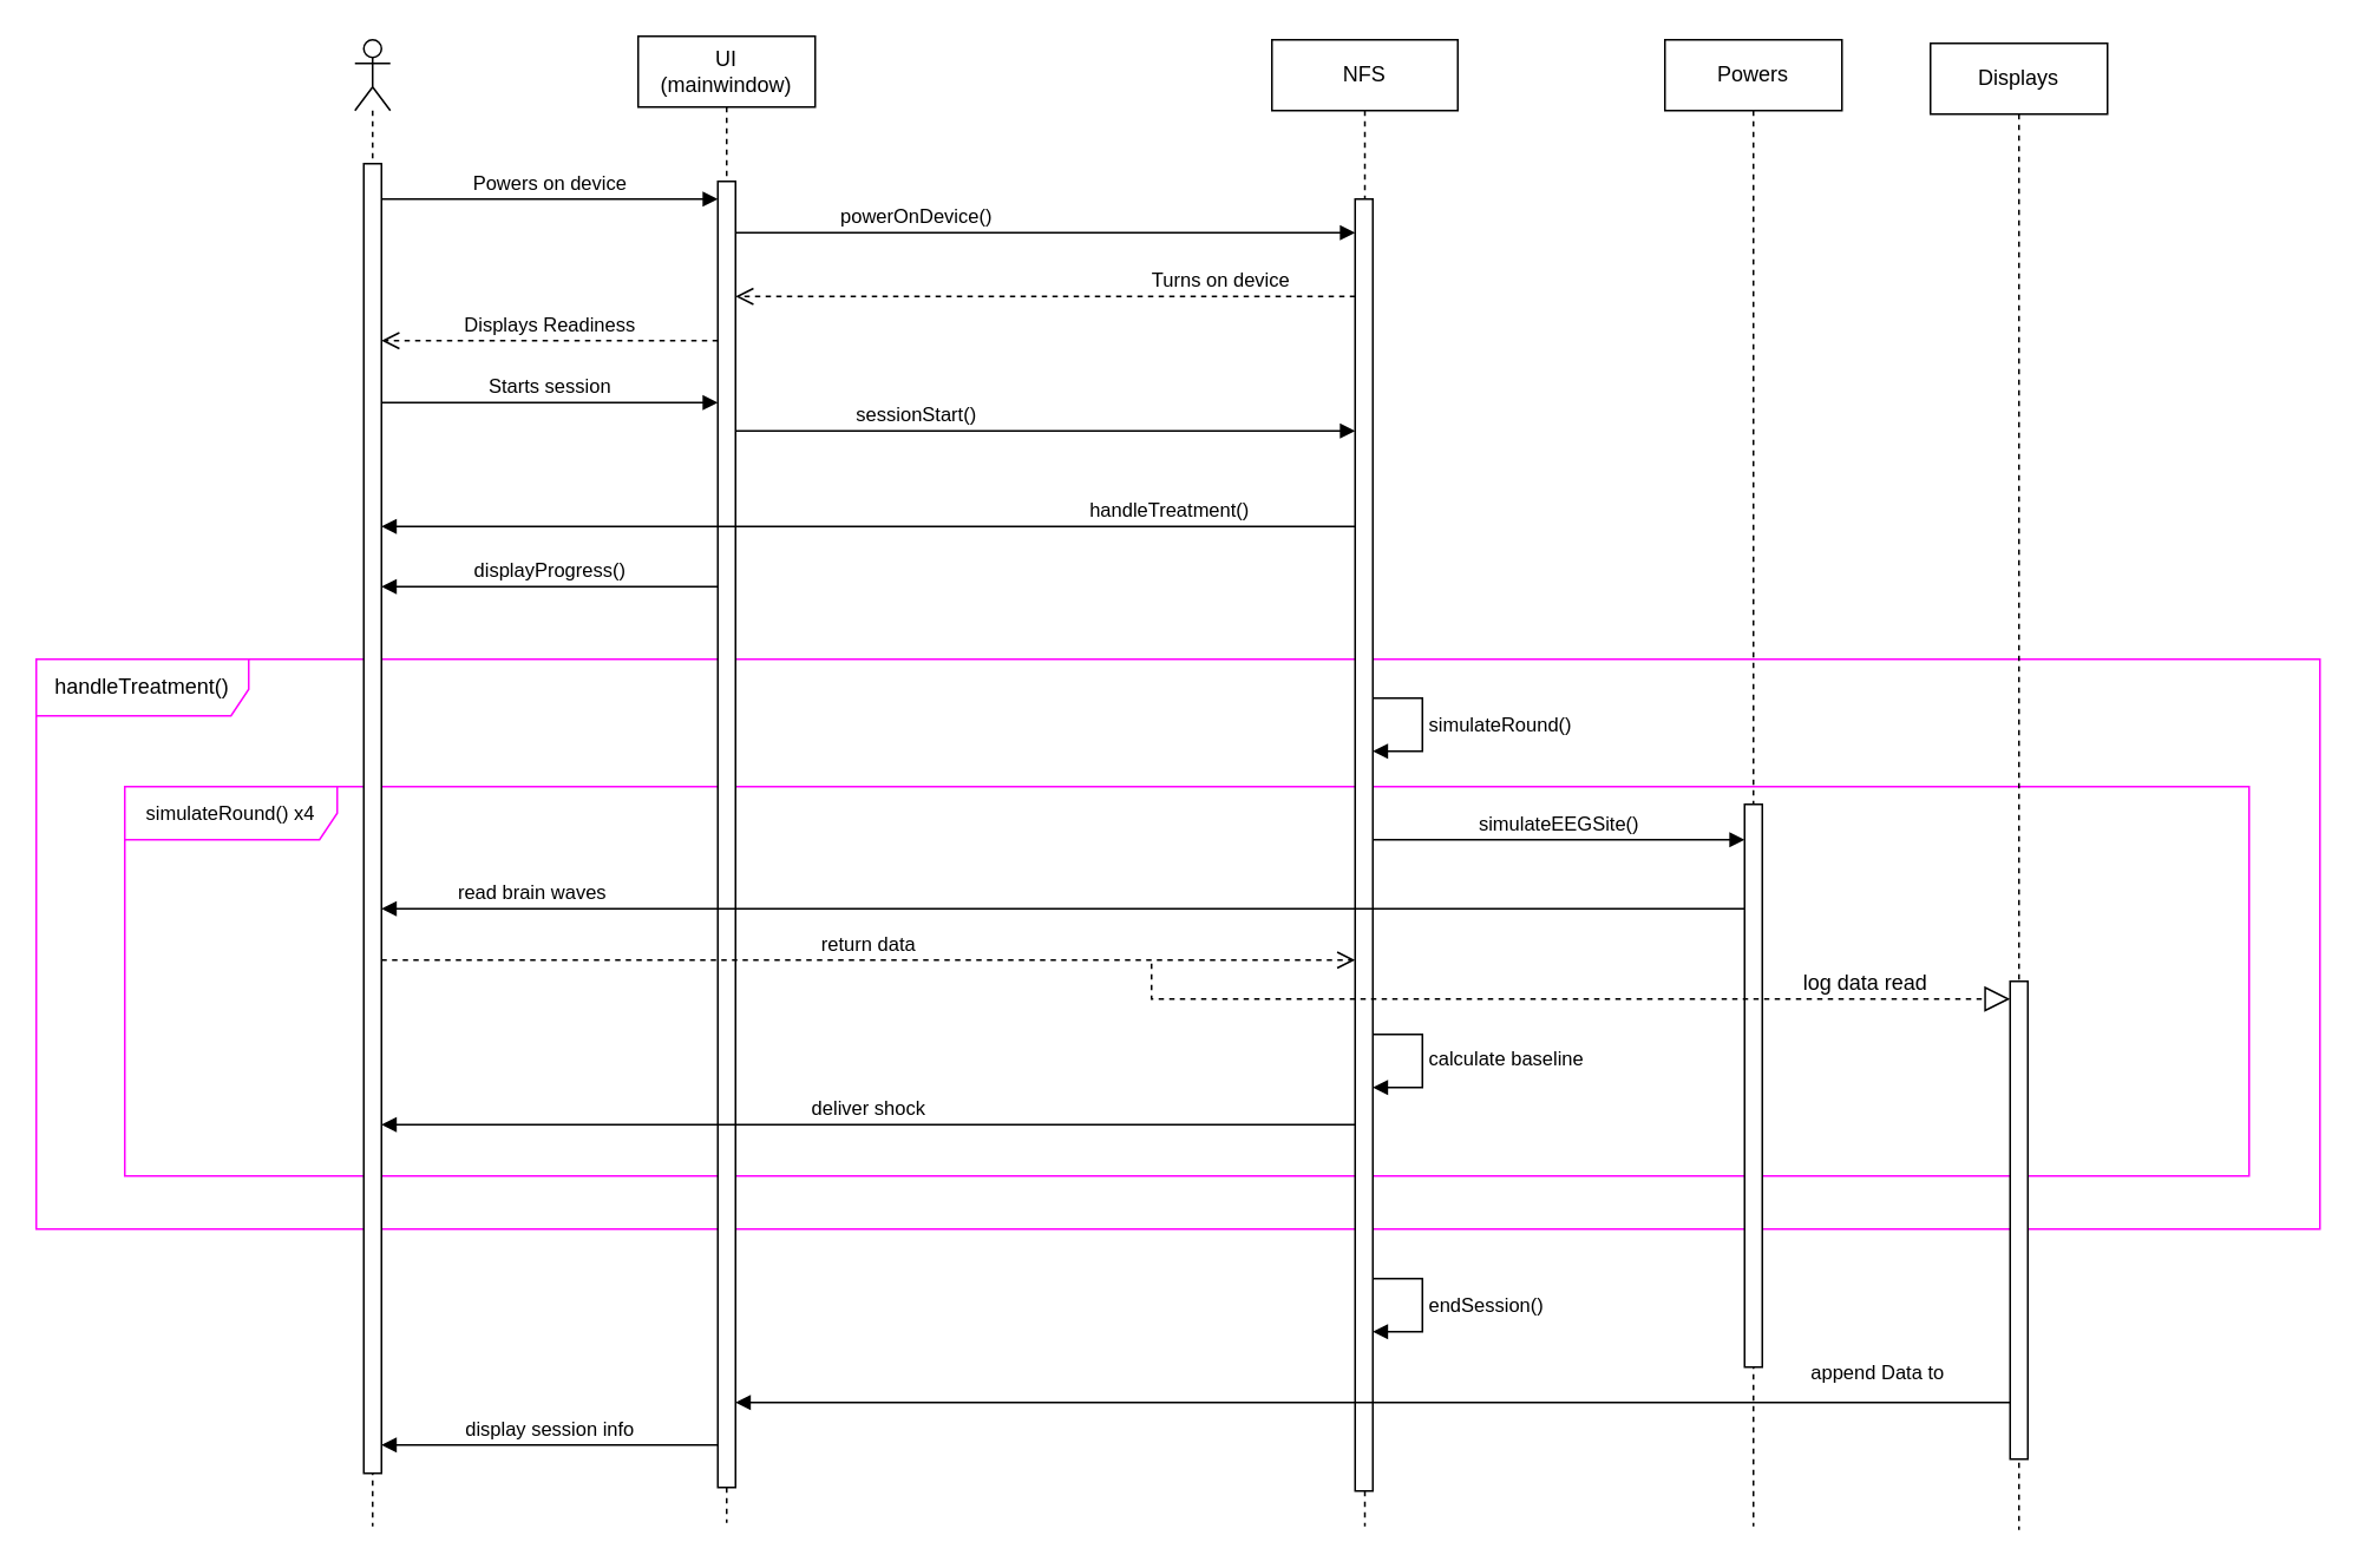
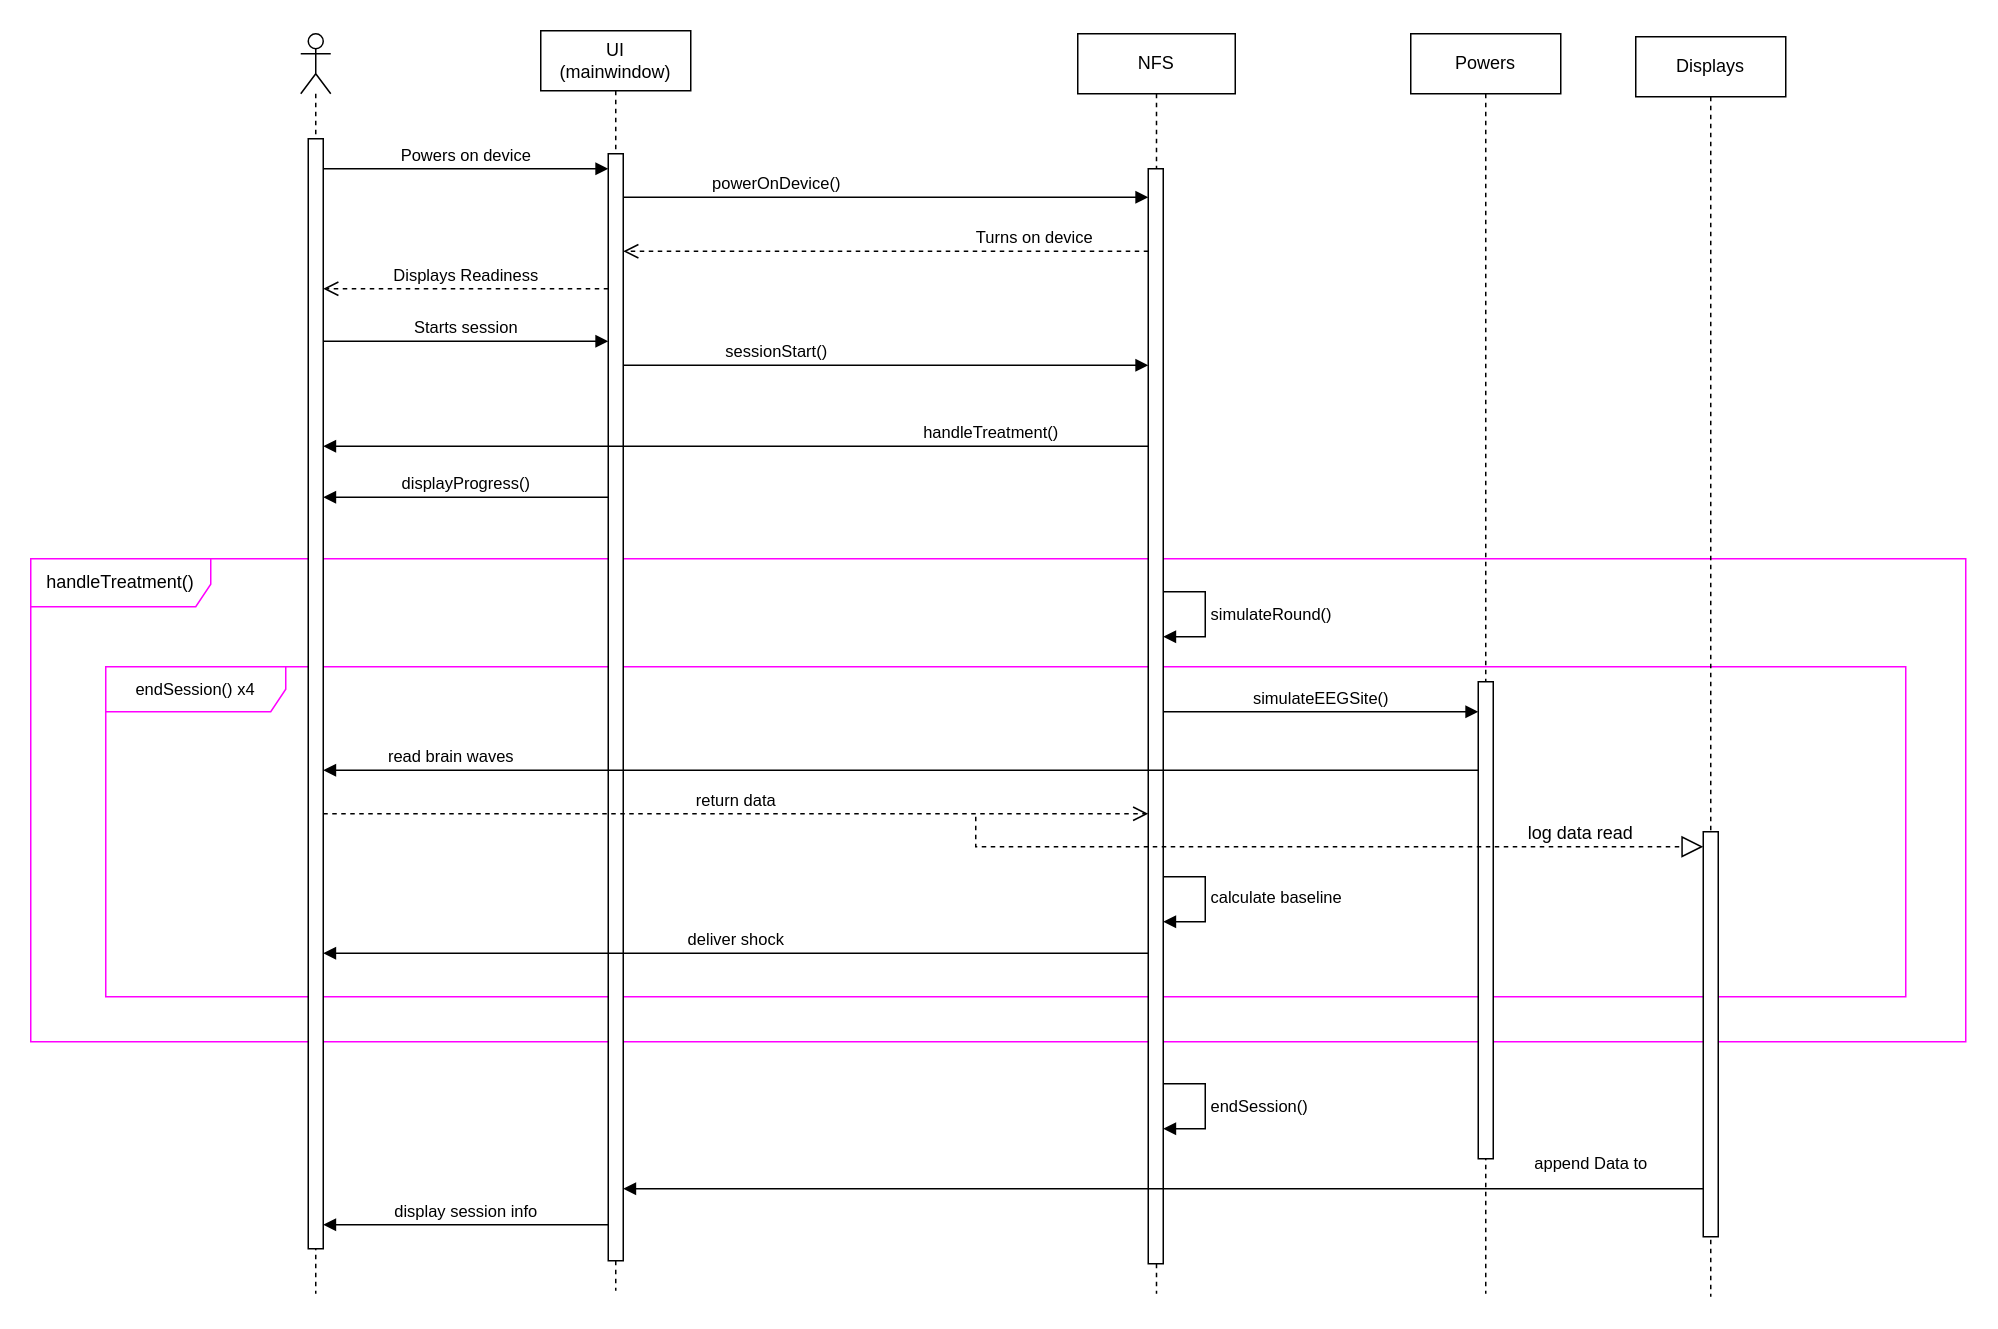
  <mxCell id="0" />
  <mxCell id="1" parent="0" />
  <mxCell id="2" value="handleTreatment()" style="shape=umlFrame;whiteSpace=wrap;html=1;pointerEvents=0;strokeColor=#FF00FF;width=120;height=32;" parent="1" vertex="1"><mxGeometry x="20" y="372" width="1290" height="322" as="geometry" /></mxCell>
- <mxCell id="3" value="&lt;span style=&quot;font-size: 11px; text-align: left; text-wrap: nowrap;&quot;&gt;simulateRound() x4&lt;/span&gt;" style="shape=umlFrame;whiteSpace=wrap;html=1;pointerEvents=0;strokeColor=#FF00FF;width=120;height=30;" parent="1" vertex="1"><mxGeometry x="70" y="444" width="1200" height="220" as="geometry" /></mxCell>
+ <mxCell id="3" value="&lt;span style=&quot;font-size: 11px; text-align: left; text-wrap: nowrap;&quot;&gt;endSession() x4&lt;/span&gt;" style="shape=umlFrame;whiteSpace=wrap;html=1;pointerEvents=0;strokeColor=#FF00FF;width=120;height=30;" parent="1" vertex="1"><mxGeometry x="70" y="444" width="1200" height="220" as="geometry" /></mxCell>
  <mxCell id="4" value="Powers" style="shape=umlLifeline;perimeter=lifelinePerimeter;whiteSpace=wrap;html=1;container=1;dropTarget=0;collapsible=0;recursiveResize=0;outlineConnect=0;portConstraint=eastwest;newEdgeStyle={&quot;edgeStyle&quot;:&quot;elbowEdgeStyle&quot;,&quot;elbow&quot;:&quot;vertical&quot;,&quot;curved&quot;:0,&quot;rounded&quot;:0};" parent="1" vertex="1"><mxGeometry x="940" y="22" width="100" height="840" as="geometry" /></mxCell>
  <mxCell id="5" value="" style="html=1;points=[[0,0,0,0,5],[0,1,0,0,-5],[1,0,0,0,5],[1,1,0,0,-5]];perimeter=orthogonalPerimeter;outlineConnect=0;targetShapes=umlLifeline;portConstraint=eastwest;newEdgeStyle={&quot;curved&quot;:0,&quot;rounded&quot;:0};" parent="4" vertex="1"><mxGeometry x="45" y="432" width="10" height="318" as="geometry" /></mxCell>
  <mxCell id="6" value="Displays" style="shape=umlLifeline;perimeter=lifelinePerimeter;whiteSpace=wrap;html=1;container=1;dropTarget=0;collapsible=0;recursiveResize=0;outlineConnect=0;portConstraint=eastwest;newEdgeStyle={&quot;edgeStyle&quot;:&quot;elbowEdgeStyle&quot;,&quot;elbow&quot;:&quot;vertical&quot;,&quot;curved&quot;:0,&quot;rounded&quot;:0};" parent="1" vertex="1"><mxGeometry x="1090" y="24" width="100" height="840" as="geometry" /></mxCell>
  <mxCell id="7" value="" style="html=1;points=[[0,0,0,0,5],[0,1,0,0,-5],[1,0,0,0,5],[1,1,0,0,-5]];perimeter=orthogonalPerimeter;outlineConnect=0;targetShapes=umlLifeline;portConstraint=eastwest;newEdgeStyle={&quot;curved&quot;:0,&quot;rounded&quot;:0};" parent="6" vertex="1"><mxGeometry x="45" y="530" width="10" height="270" as="geometry" /></mxCell>
  <mxCell id="8" value="" style="shape=umlLifeline;perimeter=lifelinePerimeter;whiteSpace=wrap;html=1;container=1;dropTarget=0;collapsible=0;recursiveResize=0;outlineConnect=0;portConstraint=eastwest;newEdgeStyle={&quot;curved&quot;:0,&quot;rounded&quot;:0};participant=umlActor;" parent="1" vertex="1"><mxGeometry x="200" y="22" width="20" height="840" as="geometry" /></mxCell>
  <mxCell id="9" value="" style="html=1;points=[[0,0,0,0,5],[0,1,0,0,-5],[1,0,0,0,5],[1,1,0,0,-5]];perimeter=orthogonalPerimeter;outlineConnect=0;targetShapes=umlLifeline;portConstraint=eastwest;newEdgeStyle={&quot;curved&quot;:0,&quot;rounded&quot;:0};" parent="8" vertex="1"><mxGeometry x="5" y="70" width="10" height="740" as="geometry" /></mxCell>
  <mxCell id="10" value="NFS" style="shape=umlLifeline;perimeter=lifelinePerimeter;whiteSpace=wrap;html=1;container=1;dropTarget=0;collapsible=0;recursiveResize=0;outlineConnect=0;portConstraint=eastwest;newEdgeStyle={&quot;edgeStyle&quot;:&quot;elbowEdgeStyle&quot;,&quot;elbow&quot;:&quot;vertical&quot;,&quot;curved&quot;:0,&quot;rounded&quot;:0};" parent="1" vertex="1"><mxGeometry x="718" y="22" width="105" height="840" as="geometry" /></mxCell>
  <mxCell id="11" value="" style="html=1;points=[[0,0,0,0,5],[0,1,0,0,-5],[1,0,0,0,5],[1,1,0,0,-5]];perimeter=orthogonalPerimeter;outlineConnect=0;targetShapes=umlLifeline;portConstraint=eastwest;newEdgeStyle={&quot;curved&quot;:0,&quot;rounded&quot;:0};" parent="10" vertex="1"><mxGeometry x="47" y="90" width="10" height="730" as="geometry" /></mxCell>
  <mxCell id="12" value="endSession()" style="html=1;align=left;spacingLeft=2;endArrow=block;rounded=0;edgeStyle=orthogonalEdgeStyle;curved=0;rounded=0;" parent="10" edge="1"><mxGeometry x="-0.009" relative="1" as="geometry"><mxPoint x="57" y="700.0" as="sourcePoint" /><Array as="points"><mxPoint x="85" y="700" /><mxPoint x="85" y="730" /></Array><mxPoint x="57" y="730.0" as="targetPoint" /><mxPoint as="offset" /></mxGeometry></mxCell>
  <mxCell id="13" value="UI&lt;div&gt;(mainwindow)&lt;/div&gt;" style="shape=umlLifeline;perimeter=lifelinePerimeter;whiteSpace=wrap;html=1;container=1;dropTarget=0;collapsible=0;recursiveResize=0;outlineConnect=0;portConstraint=eastwest;newEdgeStyle={&quot;edgeStyle&quot;:&quot;elbowEdgeStyle&quot;,&quot;elbow&quot;:&quot;vertical&quot;,&quot;curved&quot;:0,&quot;rounded&quot;:0};" parent="1" vertex="1"><mxGeometry x="360" y="20" width="100" height="840" as="geometry" /></mxCell>
  <mxCell id="14" value="" style="html=1;points=[[0,0,0,0,5],[0,1,0,0,-5],[1,0,0,0,5],[1,1,0,0,-5]];perimeter=orthogonalPerimeter;outlineConnect=0;targetShapes=umlLifeline;portConstraint=eastwest;newEdgeStyle={&quot;curved&quot;:0,&quot;rounded&quot;:0};" parent="13" vertex="1"><mxGeometry x="45" y="82" width="10" height="738" as="geometry" /></mxCell>
  <mxCell id="15" value="Powers on device" style="html=1;verticalAlign=bottom;endArrow=block;curved=0;rounded=0;" parent="1" target="14" edge="1"><mxGeometry x="0.003" width="80" relative="1" as="geometry"><mxPoint x="215" y="112" as="sourcePoint" /><mxPoint x="365" y="112" as="targetPoint" /><mxPoint as="offset" /></mxGeometry></mxCell>
  <mxCell id="16" value="powerOnDevice()" style="html=1;verticalAlign=bottom;endArrow=block;curved=0;rounded=0;" parent="1" edge="1"><mxGeometry x="-0.417" width="80" relative="1" as="geometry"><mxPoint x="415" y="131" as="sourcePoint" /><mxPoint x="765" y="131" as="targetPoint" /><mxPoint as="offset" /></mxGeometry></mxCell>
  <mxCell id="17" value="Turns on device" style="html=1;verticalAlign=bottom;endArrow=open;dashed=1;endSize=8;curved=0;rounded=0;" parent="1" target="14" edge="1"><mxGeometry x="-0.564" relative="1" as="geometry"><mxPoint x="765" y="167" as="sourcePoint" /><mxPoint x="410" y="167" as="targetPoint" /><mxPoint as="offset" /></mxGeometry></mxCell>
  <mxCell id="18" value="Displays Readiness" style="html=1;verticalAlign=bottom;endArrow=open;dashed=1;endSize=8;curved=0;rounded=0;" parent="1" source="14" edge="1"><mxGeometry relative="1" as="geometry"><mxPoint x="365" y="192" as="sourcePoint" /><mxPoint x="215" y="192" as="targetPoint" /></mxGeometry></mxCell>
  <mxCell id="19" value="Starts session" style="html=1;verticalAlign=bottom;endArrow=block;curved=0;rounded=0;" parent="1" edge="1"><mxGeometry width="80" relative="1" as="geometry"><mxPoint x="215" y="227" as="sourcePoint" /><mxPoint x="405" y="227" as="targetPoint" /></mxGeometry></mxCell>
  <mxCell id="20" value="sessionStart()" style="html=1;verticalAlign=bottom;endArrow=block;curved=0;rounded=0;" parent="1" source="14" edge="1"><mxGeometry x="-0.417" width="80" relative="1" as="geometry"><mxPoint x="410" y="243" as="sourcePoint" /><mxPoint x="765" y="243" as="targetPoint" /><mxPoint as="offset" /></mxGeometry></mxCell>
  <mxCell id="21" value="handleTreatment()" style="html=1;verticalAlign=bottom;endArrow=block;curved=0;rounded=0;" parent="1" edge="1"><mxGeometry x="-0.618" width="80" relative="1" as="geometry"><mxPoint x="765" y="297" as="sourcePoint" /><mxPoint x="215" y="297" as="targetPoint" /><mxPoint as="offset" /></mxGeometry></mxCell>
  <mxCell id="22" value="return data" style="html=1;verticalAlign=bottom;endArrow=open;dashed=1;endSize=8;curved=0;rounded=0;" parent="1" edge="1"><mxGeometry relative="1" as="geometry"><mxPoint x="215" y="542" as="sourcePoint" /><mxPoint x="765" y="542" as="targetPoint" /></mxGeometry></mxCell>
  <mxCell id="23" value="append Data to" style="html=1;verticalAlign=bottom;endArrow=block;curved=0;rounded=0;" parent="1" source="7" edge="1"><mxGeometry x="-0.792" y="-8" width="80" relative="1" as="geometry"><mxPoint x="765" y="792" as="sourcePoint" /><mxPoint x="415" y="792" as="targetPoint" /><mxPoint as="offset" /></mxGeometry></mxCell>
  <mxCell id="24" value="displayProgress()" style="html=1;verticalAlign=bottom;endArrow=block;curved=0;rounded=0;" parent="1" source="14" edge="1"><mxGeometry width="80" relative="1" as="geometry"><mxPoint x="365" y="331" as="sourcePoint" /><mxPoint x="215" y="331" as="targetPoint" /></mxGeometry></mxCell>
  <mxCell id="25" value="display session info" style="html=1;verticalAlign=bottom;endArrow=block;curved=0;rounded=0;" parent="1" edge="1"><mxGeometry width="80" relative="1" as="geometry"><mxPoint x="405" y="816" as="sourcePoint" /><mxPoint x="215" y="816" as="targetPoint" /></mxGeometry></mxCell>
  <mxCell id="26" value="simulateRound()" style="html=1;align=left;spacingLeft=2;endArrow=block;rounded=0;edgeStyle=orthogonalEdgeStyle;curved=0;rounded=0;" parent="1" edge="1"><mxGeometry x="-0.009" relative="1" as="geometry"><mxPoint x="775" y="394" as="sourcePoint" /><Array as="points"><mxPoint x="803" y="394" /><mxPoint x="803" y="424" /></Array><mxPoint x="775" y="424" as="targetPoint" /><mxPoint as="offset" /></mxGeometry></mxCell>
  <mxCell id="27" value="simulateEEGSite()" style="html=1;verticalAlign=bottom;endArrow=block;curved=0;rounded=0;" parent="1" edge="1"><mxGeometry width="80" relative="1" as="geometry"><mxPoint x="775" y="474" as="sourcePoint" /><mxPoint x="985" y="474" as="targetPoint" /></mxGeometry></mxCell>
  <mxCell id="28" value="read brain waves" style="html=1;verticalAlign=bottom;endArrow=block;curved=0;rounded=0;" parent="1" edge="1"><mxGeometry x="0.779" width="80" relative="1" as="geometry"><mxPoint x="985" y="513" as="sourcePoint" /><mxPoint x="215" y="513" as="targetPoint" /><mxPoint as="offset" /></mxGeometry></mxCell>
  <mxCell id="29" value="calculate baseline" style="html=1;align=left;spacingLeft=2;endArrow=block;rounded=0;edgeStyle=orthogonalEdgeStyle;curved=0;rounded=0;" parent="1" edge="1"><mxGeometry x="-0.014" relative="1" as="geometry"><mxPoint x="775" y="584" as="sourcePoint" /><Array as="points"><mxPoint x="803" y="584" /><mxPoint x="803" y="614" /></Array><mxPoint x="775" y="614" as="targetPoint" /><mxPoint as="offset" /></mxGeometry></mxCell>
  <mxCell id="30" value="" style="endArrow=block;dashed=1;endFill=0;endSize=12;html=1;rounded=0;" parent="1" target="7" edge="1"><mxGeometry width="160" relative="1" as="geometry"><mxPoint x="650" y="544" as="sourcePoint" /><mxPoint x="730" y="575.7" as="targetPoint" /><Array as="points"><mxPoint x="650" y="564" /></Array></mxGeometry></mxCell>
  <mxCell id="31" value="log data read" style="text;html=1;align=center;verticalAlign=middle;resizable=0;points=[];autosize=1;strokeColor=none;fillColor=none;" parent="1" vertex="1"><mxGeometry x="1008" y="540" width="90" height="30" as="geometry" /></mxCell>
  <mxCell id="32" value="deliver shock" style="html=1;verticalAlign=bottom;endArrow=block;curved=0;rounded=0;" parent="1" edge="1"><mxGeometry width="80" relative="1" as="geometry"><mxPoint x="765" y="635" as="sourcePoint" /><mxPoint x="215" y="635" as="targetPoint" /></mxGeometry></mxCell>
